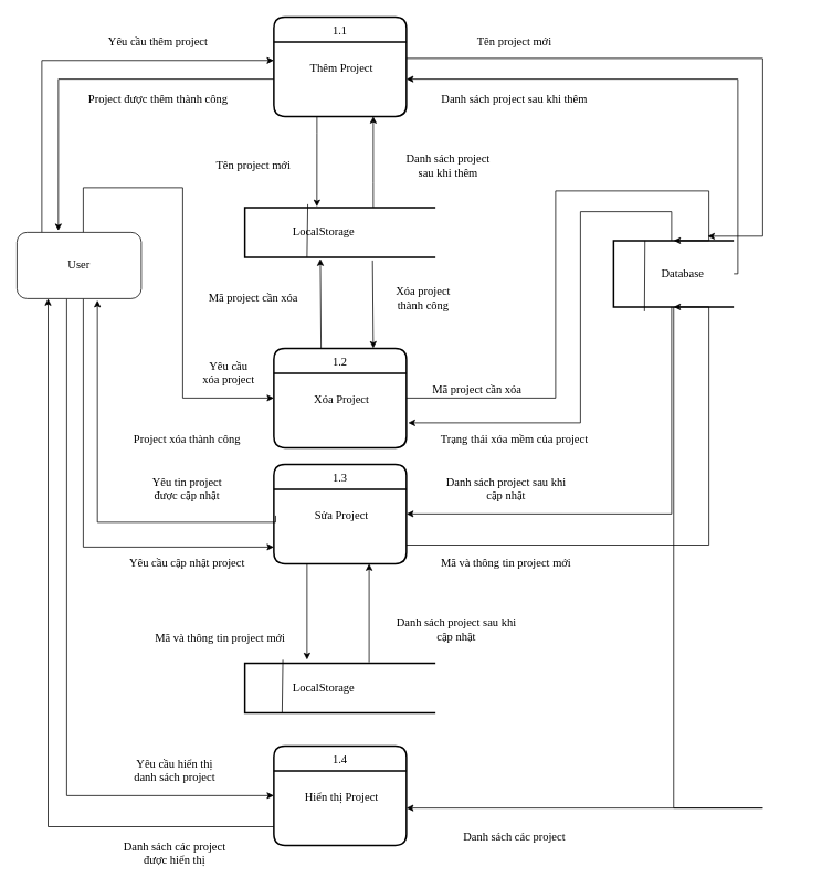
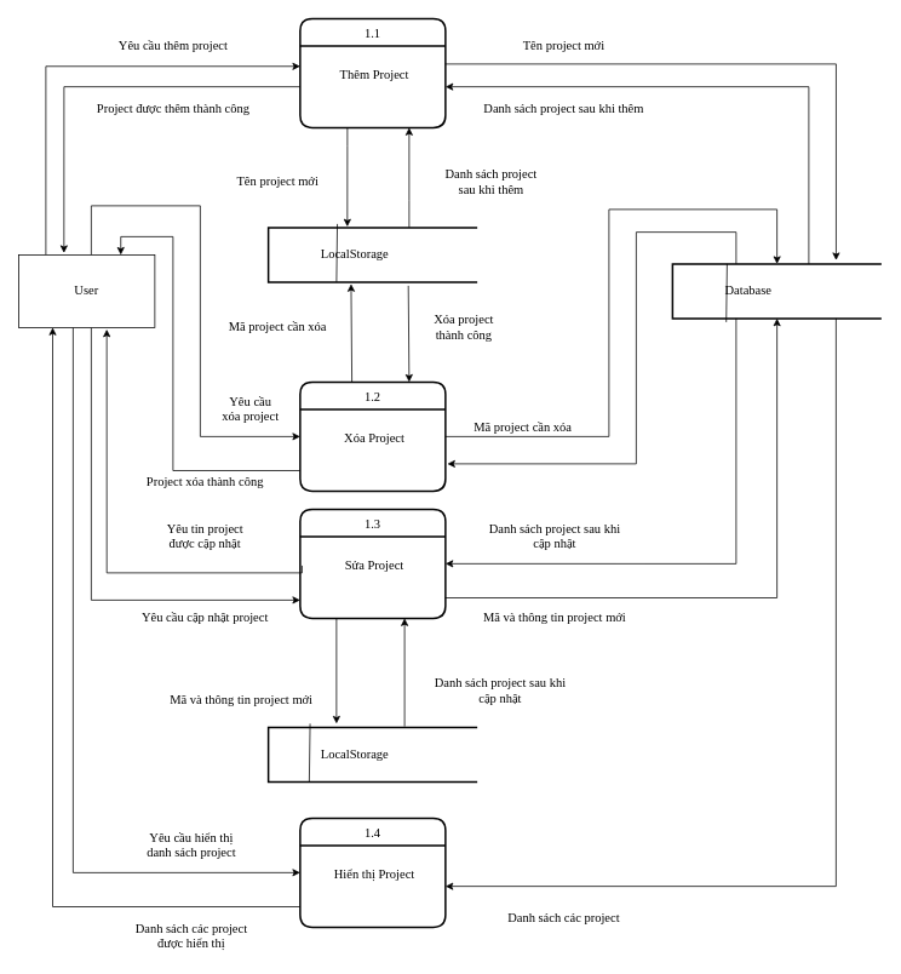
  <mxCell id="0" />
  <mxCell id="1" parent="0" />
  <mxCell id="2" style="edgeStyle=orthogonalEdgeStyle;rounded=0;orthogonalLoop=1;jettySize=auto;html=1;entryX=0;entryY=0.25;entryDx=0;entryDy=0;fontFamily=Verdana;fontSize=14;" parent="1" source="6" target="8" edge="1"><mxGeometry relative="1" as="geometry"><Array as="points"><mxPoint x="50" y="73" /></Array></mxGeometry></mxCell>
  <mxCell id="3" style="edgeStyle=orthogonalEdgeStyle;rounded=0;orthogonalLoop=1;jettySize=auto;html=1;fontFamily=Verdana;fontSize=14;entryX=0;entryY=0.5;entryDx=0;entryDy=0;" parent="1" source="6" target="9" edge="1"><mxGeometry relative="1" as="geometry"><Array as="points"><mxPoint x="100" y="226" /><mxPoint x="220" y="226" /><mxPoint x="220" y="480" /></Array><mxPoint x="290" y="370" as="targetPoint" /></mxGeometry></mxCell>
  <mxCell id="4" style="edgeStyle=orthogonalEdgeStyle;rounded=0;orthogonalLoop=1;jettySize=auto;html=1;fontFamily=Verdana;fontSize=14;" parent="1" source="6" target="12" edge="1"><mxGeometry relative="1" as="geometry"><Array as="points"><mxPoint x="100" y="660" /></Array><mxPoint x="190" y="520" as="targetPoint" /></mxGeometry></mxCell>
  <mxCell id="5" style="edgeStyle=orthogonalEdgeStyle;rounded=0;orthogonalLoop=1;jettySize=auto;html=1;fontFamily=Verdana;fontSize=14;entryX=0;entryY=0.333;entryDx=0;entryDy=0;entryPerimeter=0;" parent="1" source="6" target="14" edge="1"><mxGeometry relative="1" as="geometry"><Array as="points"><mxPoint x="80" y="960" /></Array><mxPoint x="310" y="530" as="targetPoint" /></mxGeometry></mxCell>
- <mxCell id="6" value="&lt;font style=&quot;font-size: 14px;&quot;&gt;User&lt;/font&gt;" style="whiteSpace=wrap;html=1;fontFamily=Verdana;fontSize=14;rounded=1;" parent="1" vertex="1"><mxGeometry x="20" y="280" width="150" height="80" as="geometry" /></mxCell>
+ <mxCell id="6" value="&lt;font style=&quot;font-size: 14px;&quot;&gt;User&lt;/font&gt;" style="rounded=0;whiteSpace=wrap;html=1;fontFamily=Verdana;fontSize=14;" parent="1" vertex="1"><mxGeometry x="20" y="280" width="150" height="80" as="geometry" /></mxCell>
  <mxCell id="7" value="1.1" style="swimlane;childLayout=stackLayout;horizontal=1;startSize=30;horizontalStack=0;rounded=1;fontSize=14;fontStyle=0;strokeWidth=2;resizeParent=0;resizeLast=1;shadow=0;dashed=0;align=center;fontFamily=Verdana;" parent="1" vertex="1"><mxGeometry x="330" y="20" width="160" height="120" as="geometry" /></mxCell>
  <mxCell id="8" value="&#10;Thêm Project" style="align=center;strokeColor=none;fillColor=none;spacingLeft=4;fontSize=14;verticalAlign=top;resizable=0;rotatable=0;part=1;fontFamily=Verdana;" parent="7" vertex="1"><mxGeometry y="30" width="160" height="90" as="geometry" /></mxCell>
  <mxCell id="9" value="1.2" style="swimlane;childLayout=stackLayout;horizontal=1;startSize=30;horizontalStack=0;rounded=1;fontSize=14;fontStyle=0;strokeWidth=2;resizeParent=0;resizeLast=1;shadow=0;dashed=0;align=center;fontFamily=Verdana;" parent="1" vertex="1"><mxGeometry x="330" y="420" width="160" height="120" as="geometry" /></mxCell>
  <mxCell id="10" value="&#10;Xóa Project" style="align=center;strokeColor=none;fillColor=none;spacingLeft=4;fontSize=14;verticalAlign=top;resizable=0;rotatable=0;part=1;fontFamily=Verdana;" parent="9" vertex="1"><mxGeometry y="30" width="160" height="90" as="geometry" /></mxCell>
  <mxCell id="11" value="1.3" style="swimlane;childLayout=stackLayout;horizontal=1;startSize=30;horizontalStack=0;rounded=1;fontSize=14;fontStyle=0;strokeWidth=2;resizeParent=0;resizeLast=1;shadow=0;dashed=0;align=center;fontFamily=Verdana;" parent="1" vertex="1"><mxGeometry x="330" y="560" width="160" height="120" as="geometry" /></mxCell>
  <mxCell id="12" value="&#10;Sửa Project" style="align=center;strokeColor=none;fillColor=none;spacingLeft=4;fontSize=14;verticalAlign=top;resizable=0;rotatable=0;part=1;fontFamily=Verdana;" parent="11" vertex="1"><mxGeometry y="30" width="160" height="90" as="geometry" /></mxCell>
  <mxCell id="13" value="1.4" style="swimlane;childLayout=stackLayout;horizontal=1;startSize=30;horizontalStack=0;rounded=1;fontSize=14;fontStyle=0;strokeWidth=2;resizeParent=0;resizeLast=1;shadow=0;dashed=0;align=center;fontFamily=Verdana;" parent="1" vertex="1"><mxGeometry x="330" y="900" width="160" height="120" as="geometry" /></mxCell>
  <mxCell id="14" value="&#10;Hiển thị Project" style="align=center;strokeColor=none;fillColor=none;spacingLeft=4;fontSize=14;verticalAlign=top;resizable=0;rotatable=0;part=1;fontFamily=Verdana;" parent="13" vertex="1"><mxGeometry y="30" width="160" height="90" as="geometry" /></mxCell>
  <mxCell id="15" style="edgeStyle=orthogonalEdgeStyle;rounded=0;orthogonalLoop=1;jettySize=auto;html=1;entryX=1;entryY=0.5;entryDx=0;entryDy=0;fontFamily=Verdana;fontSize=14;" parent="1" source="19" target="8" edge="1"><mxGeometry relative="1" as="geometry"><Array as="points"><mxPoint x="890" y="95" /></Array></mxGeometry></mxCell>
  <mxCell id="16" style="edgeStyle=orthogonalEdgeStyle;rounded=0;orthogonalLoop=1;jettySize=auto;html=1;fontFamily=Verdana;fontSize=14;entryX=1.013;entryY=0.667;entryDx=0;entryDy=0;entryPerimeter=0;" parent="1" source="19" target="10" edge="1"><mxGeometry relative="1" as="geometry"><Array as="points"><mxPoint x="810" y="255" /><mxPoint x="700" y="255" /><mxPoint x="700" y="510" /></Array><mxPoint x="700" y="370" as="targetPoint" /></mxGeometry></mxCell>
  <mxCell id="17" style="edgeStyle=orthogonalEdgeStyle;rounded=0;orthogonalLoop=1;jettySize=auto;html=1;fontFamily=Verdana;fontSize=14;entryX=1;entryY=0.333;entryDx=0;entryDy=0;entryPerimeter=0;" parent="1" source="19" target="12" edge="1"><mxGeometry relative="1" as="geometry"><Array as="points"><mxPoint x="810" y="620" /></Array><mxPoint x="670" y="300" as="targetPoint" /></mxGeometry></mxCell>
  <mxCell id="18" style="edgeStyle=orthogonalEdgeStyle;rounded=0;orthogonalLoop=1;jettySize=auto;html=1;fontFamily=Verdana;fontSize=14;" parent="1" source="19" edge="1"><mxGeometry relative="1" as="geometry"><Array as="points"><mxPoint x="920" y="975" /><mxPoint x="490" y="975" /></Array><mxPoint x="490" y="975" as="targetPoint" /></mxGeometry></mxCell>
- <mxCell id="19" value="&amp;nbsp;&amp;nbsp;&amp;nbsp;&amp;nbsp;&amp;nbsp;&amp;nbsp;&amp;nbsp;&amp;nbsp;&amp;nbsp;&amp;nbsp;&amp;nbsp;&amp;nbsp;&amp;nbsp;&amp;nbsp;&amp;nbsp; Database" style="strokeWidth=2;html=1;shape=mxgraph.flowchart.annotation_1;align=left;pointerEvents=1;fontFamily=Verdana;fontSize=14;" parent="1" vertex="1"><mxGeometry x="740" y="290" width="145" height="80" as="geometry" /></mxCell>
+ <mxCell id="19" value="&amp;nbsp;&amp;nbsp;&amp;nbsp;&amp;nbsp;&amp;nbsp;&amp;nbsp;&amp;nbsp;&amp;nbsp;&amp;nbsp;&amp;nbsp;&amp;nbsp;&amp;nbsp;&amp;nbsp;&amp;nbsp;&amp;nbsp; Database" style="strokeWidth=2;html=1;shape=mxgraph.flowchart.annotation_1;align=left;pointerEvents=1;fontFamily=Verdana;fontSize=14;" parent="1" vertex="1"><mxGeometry x="740" y="290" width="230" height="60" as="geometry" /></mxCell>
  <mxCell id="20" value="" style="endArrow=none;html=1;rounded=0;fontFamily=Verdana;fontSize=14;entryX=0.261;entryY=0;entryDx=0;entryDy=0;entryPerimeter=0;exitX=0.257;exitY=1.067;exitDx=0;exitDy=0;exitPerimeter=0;" parent="1" source="19" target="19" edge="1"><mxGeometry relative="1" as="geometry"><mxPoint x="510" y="360" as="sourcePoint" /><mxPoint x="670" y="360" as="targetPoint" /></mxGeometry></mxCell>
  <mxCell id="21" value="Yêu cầu thêm project" style="text;html=1;align=center;verticalAlign=middle;resizable=0;points=[];autosize=1;fontSize=14;fontFamily=Verdana;" parent="1" vertex="1"><mxGeometry x="105" y="40" width="170" height="20" as="geometry" /></mxCell>
  <mxCell id="22" style="edgeStyle=orthogonalEdgeStyle;rounded=0;orthogonalLoop=1;jettySize=auto;html=1;entryX=0.333;entryY=-0.025;entryDx=0;entryDy=0;entryPerimeter=0;fontFamily=Verdana;fontSize=14;" parent="1" source="8" target="6" edge="1"><mxGeometry relative="1" as="geometry" /></mxCell>
  <mxCell id="23" value="Project được thêm thành công" style="text;html=1;align=center;verticalAlign=middle;resizable=0;points=[];autosize=1;fontSize=14;fontFamily=Verdana;" parent="1" vertex="1"><mxGeometry x="75" y="110" width="230" height="20" as="geometry" /></mxCell>
  <mxCell id="24" value="&lt;div style=&quot;font-size: 14px;&quot;&gt;Yêu cầu&lt;/div&gt;&lt;div style=&quot;font-size: 14px;&quot;&gt;xóa project&lt;/div&gt;" style="text;html=1;align=center;verticalAlign=middle;resizable=0;points=[];autosize=1;fontSize=14;fontFamily=Verdana;" parent="1" vertex="1"><mxGeometry x="230" y="430" width="90" height="40" as="geometry" /></mxCell>
+ <mxCell id="25" style="edgeStyle=orthogonalEdgeStyle;rounded=0;orthogonalLoop=1;jettySize=auto;html=1;entryX=0.75;entryY=0;entryDx=0;entryDy=0;fontFamily=Verdana;fontSize=14;exitX=0;exitY=0.75;exitDx=0;exitDy=0;" parent="1" source="10" target="6" edge="1"><mxGeometry relative="1" as="geometry"><mxPoint x="220" y="350" as="sourcePoint" /><Array as="points"><mxPoint x="190" y="518" /><mxPoint x="190" y="260" /><mxPoint x="133" y="260" /></Array></mxGeometry></mxCell>
  <mxCell id="26" style="edgeStyle=orthogonalEdgeStyle;rounded=0;orthogonalLoop=1;jettySize=auto;html=1;entryX=0.647;entryY=1.025;entryDx=0;entryDy=0;entryPerimeter=0;fontFamily=Verdana;fontSize=14;exitX=0.013;exitY=0.356;exitDx=0;exitDy=0;exitPerimeter=0;" parent="1" source="12" target="6" edge="1"><mxGeometry relative="1" as="geometry"><Array as="points"><mxPoint x="332" y="630" /><mxPoint x="117" y="630" /></Array><mxPoint x="240" y="310" as="sourcePoint" /></mxGeometry></mxCell>
  <mxCell id="27" value="&lt;div style=&quot;font-size: 14px;&quot;&gt;Yêu tin project&lt;/div&gt;&lt;div style=&quot;font-size: 14px;&quot;&gt;được cập nhật&lt;/div&gt;" style="text;html=1;align=center;verticalAlign=middle;resizable=0;points=[];autosize=1;fontSize=14;fontFamily=Verdana;" parent="1" vertex="1"><mxGeometry x="155" y="570" width="140" height="40" as="geometry" /></mxCell>
  <mxCell id="28" value="Yêu cầu cập nhật project" style="text;html=1;align=center;verticalAlign=middle;resizable=0;points=[];autosize=1;fontSize=14;fontFamily=Verdana;" parent="1" vertex="1"><mxGeometry x="130" y="670" width="190" height="20" as="geometry" /></mxCell>
  <mxCell id="29" style="edgeStyle=orthogonalEdgeStyle;rounded=0;orthogonalLoop=1;jettySize=auto;html=1;entryX=0.25;entryY=1;entryDx=0;entryDy=0;fontFamily=Verdana;fontSize=14;exitX=0;exitY=0.75;exitDx=0;exitDy=0;" parent="1" source="14" target="6" edge="1"><mxGeometry relative="1" as="geometry"><Array as="points"><mxPoint x="58" y="998" /></Array><mxPoint x="300" y="660" as="sourcePoint" /></mxGeometry></mxCell>
  <mxCell id="30" value="&lt;div style=&quot;font-size: 14px;&quot;&gt;Danh sách các project&lt;/div&gt;&lt;div style=&quot;font-size: 14px;&quot;&gt;được hiển thị&lt;br style=&quot;font-size: 14px;&quot;&gt;&lt;/div&gt;" style="text;html=1;align=center;verticalAlign=middle;resizable=0;points=[];autosize=1;fontSize=14;fontFamily=Verdana;" parent="1" vertex="1"><mxGeometry x="125" y="1010" width="170" height="40" as="geometry" /></mxCell>
  <mxCell id="31" value="&lt;div style=&quot;font-size: 14px;&quot;&gt;Yêu cầu hiển thị&lt;/div&gt;&lt;div style=&quot;font-size: 14px;&quot;&gt;danh sách project&lt;br style=&quot;font-size: 14px;&quot;&gt;&lt;/div&gt;" style="text;html=1;align=center;verticalAlign=middle;resizable=0;points=[];autosize=1;fontSize=14;fontFamily=Verdana;" parent="1" vertex="1"><mxGeometry x="140" y="910" width="140" height="40" as="geometry" /></mxCell>
  <mxCell id="32" style="edgeStyle=orthogonalEdgeStyle;rounded=0;orthogonalLoop=1;jettySize=auto;html=1;entryX=0.783;entryY=-0.067;entryDx=0;entryDy=0;entryPerimeter=0;fontFamily=Verdana;fontSize=14;" parent="1" source="8" target="19" edge="1"><mxGeometry relative="1" as="geometry"><Array as="points"><mxPoint x="920" y="70" /></Array></mxGeometry></mxCell>
  <mxCell id="33" value="Tên project mới" style="text;html=1;align=center;verticalAlign=middle;resizable=0;points=[];autosize=1;fontSize=14;fontFamily=Verdana;" parent="1" vertex="1"><mxGeometry x="555" y="40" width="130" height="20" as="geometry" /></mxCell>
  <mxCell id="34" value="Danh sách project sau khi thêm" style="text;html=1;align=center;verticalAlign=middle;resizable=0;points=[];autosize=1;fontSize=14;fontFamily=Verdana;" parent="1" vertex="1"><mxGeometry x="500" y="110" width="240" height="20" as="geometry" /></mxCell>
  <mxCell id="35" style="edgeStyle=orthogonalEdgeStyle;rounded=0;orthogonalLoop=1;jettySize=auto;html=1;entryX=0.5;entryY=0;entryDx=0;entryDy=0;entryPerimeter=0;fontFamily=Verdana;fontSize=14;exitX=1;exitY=0.5;exitDx=0;exitDy=0;" parent="1" source="9" target="19" edge="1"><mxGeometry relative="1" as="geometry"><Array as="points"><mxPoint x="670" y="480" /><mxPoint x="670" y="230" /><mxPoint x="855" y="230" /></Array><mxPoint x="540" y="340" as="sourcePoint" /></mxGeometry></mxCell>
  <mxCell id="36" value="Mã project cần xóa" style="text;html=1;align=center;verticalAlign=middle;resizable=0;points=[];autosize=1;fontSize=14;fontFamily=Verdana;" parent="1" vertex="1"><mxGeometry x="500" y="460" width="150" height="20" as="geometry" /></mxCell>
- <mxCell id="37" value="Trạng thái xóa mềm của project" style="text;html=1;align=center;verticalAlign=middle;resizable=0;points=[];autosize=1;fontSize=14;fontFamily=Verdana;" parent="1" vertex="1"><mxGeometry x="500" y="520" width="240" height="20" as="geometry" /></mxCell>
  <mxCell id="38" style="edgeStyle=orthogonalEdgeStyle;rounded=0;orthogonalLoop=1;jettySize=auto;html=1;entryX=0.5;entryY=1;entryDx=0;entryDy=0;entryPerimeter=0;fontFamily=Verdana;fontSize=14;exitX=1;exitY=0.75;exitDx=0;exitDy=0;" parent="1" source="12" target="19" edge="1"><mxGeometry relative="1" as="geometry"><Array as="points"><mxPoint x="855" y="658" /></Array><mxPoint x="760" y="490" as="sourcePoint" /></mxGeometry></mxCell>
  <mxCell id="39" value="Mã và thông tin project mới" style="text;html=1;align=center;verticalAlign=middle;resizable=0;points=[];autosize=1;fontSize=14;fontFamily=Verdana;" parent="1" vertex="1"><mxGeometry x="505" y="670" width="210" height="20" as="geometry" /></mxCell>
  <mxCell id="40" value="Danh sách các project" style="text;html=1;align=center;verticalAlign=middle;resizable=0;points=[];autosize=1;fontSize=14;fontFamily=Verdana;" parent="1" vertex="1"><mxGeometry x="535" y="1000" width="170" height="20" as="geometry" /></mxCell>
  <mxCell id="41" value="&lt;div style=&quot;font-size: 14px;&quot;&gt;Project xóa thành công&lt;br style=&quot;font-size: 14px;&quot;&gt;&lt;/div&gt;" style="text;html=1;align=center;verticalAlign=middle;resizable=0;points=[];autosize=1;fontSize=14;fontFamily=Verdana;" parent="1" vertex="1"><mxGeometry x="135" y="520" width="180" height="20" as="geometry" /></mxCell>
  <mxCell id="42" value="&lt;div style=&quot;font-size: 14px;&quot;&gt;Danh sách project sau khi&lt;/div&gt;&lt;div style=&quot;font-size: 14px;&quot;&gt;cập nhật&lt;br style=&quot;font-size: 14px;&quot;&gt;&lt;/div&gt;" style="text;html=1;align=center;verticalAlign=middle;resizable=0;points=[];autosize=1;fontSize=14;fontFamily=Verdana;" parent="1" vertex="1"><mxGeometry x="510" y="570" width="200" height="40" as="geometry" /></mxCell>
  <mxCell id="43" style="edgeStyle=orthogonalEdgeStyle;rounded=0;orthogonalLoop=1;jettySize=auto;html=1;exitX=0.652;exitY=-0.017;exitDx=0;exitDy=0;exitPerimeter=0;fontFamily=Verdana;fontSize=14;" parent="1" source="44" target="12" edge="1"><mxGeometry relative="1" as="geometry"><Array as="points"><mxPoint x="445" y="590" /><mxPoint x="445" y="590" /></Array></mxGeometry></mxCell>
  <mxCell id="44" value="&amp;nbsp;&amp;nbsp;&amp;nbsp;&amp;nbsp;&amp;nbsp;&amp;nbsp;&amp;nbsp;&amp;nbsp;&amp;nbsp;&amp;nbsp;&amp;nbsp;&amp;nbsp;&amp;nbsp;&amp;nbsp;&amp;nbsp; LocalStorage" style="strokeWidth=2;html=1;shape=mxgraph.flowchart.annotation_1;align=left;pointerEvents=1;fontFamily=Verdana;fontSize=14;" parent="1" vertex="1"><mxGeometry x="295" y="800" width="230" height="60" as="geometry" /></mxCell>
  <mxCell id="45" value="" style="endArrow=none;html=1;rounded=0;fontFamily=Verdana;fontSize=14;entryX=0.261;entryY=0;entryDx=0;entryDy=0;entryPerimeter=0;exitX=0.257;exitY=1.067;exitDx=0;exitDy=0;exitPerimeter=0;" parent="1" edge="1"><mxGeometry relative="1" as="geometry"><mxPoint x="340" y="860" as="sourcePoint" /><mxPoint x="340.92" y="795.98" as="targetPoint" /></mxGeometry></mxCell>
  <mxCell id="46" style="edgeStyle=orthogonalEdgeStyle;rounded=0;orthogonalLoop=1;jettySize=auto;html=1;exitX=0.25;exitY=1;exitDx=0;exitDy=0;entryX=0.326;entryY=-0.067;entryDx=0;entryDy=0;entryPerimeter=0;fontFamily=Verdana;fontSize=14;" parent="1" source="12" target="44" edge="1"><mxGeometry relative="1" as="geometry"><mxPoint x="370" y="640" as="targetPoint" /></mxGeometry></mxCell>
  <mxCell id="47" value="Mã và thông tin project mới" style="text;html=1;align=center;verticalAlign=middle;resizable=0;points=[];autosize=1;fontSize=14;fontFamily=Verdana;" parent="1" vertex="1"><mxGeometry x="160" y="760" width="210" height="20" as="geometry" /></mxCell>
  <mxCell id="48" value="&lt;div style=&quot;font-size: 14px;&quot;&gt;Danh sách project sau khi&lt;/div&gt;&lt;div style=&quot;font-size: 14px;&quot;&gt;cập nhật&lt;br style=&quot;font-size: 14px;&quot;&gt;&lt;/div&gt;" style="text;html=1;align=center;verticalAlign=middle;resizable=0;points=[];autosize=1;fontSize=14;fontFamily=Verdana;" parent="1" vertex="1"><mxGeometry x="450" y="740" width="200" height="40" as="geometry" /></mxCell>
  <mxCell id="49" style="edgeStyle=orthogonalEdgeStyle;rounded=0;orthogonalLoop=1;jettySize=auto;html=1;entryX=0.75;entryY=1;entryDx=0;entryDy=0;fontFamily=Verdana;fontSize=14;" parent="1" source="50" target="8" edge="1"><mxGeometry relative="1" as="geometry"><Array as="points"><mxPoint x="450" y="220" /><mxPoint x="450" y="220" /></Array></mxGeometry></mxCell>
  <mxCell id="50" value="&amp;nbsp;&amp;nbsp;&amp;nbsp;&amp;nbsp;&amp;nbsp;&amp;nbsp;&amp;nbsp;&amp;nbsp;&amp;nbsp;&amp;nbsp;&amp;nbsp;&amp;nbsp;&amp;nbsp;&amp;nbsp;&amp;nbsp; LocalStorage" style="strokeWidth=2;html=1;shape=mxgraph.flowchart.annotation_1;align=left;pointerEvents=1;fontFamily=Verdana;fontSize=14;" parent="1" vertex="1"><mxGeometry x="295" y="250" width="230" height="60" as="geometry" /></mxCell>
  <mxCell id="51" value="" style="endArrow=none;html=1;rounded=0;fontFamily=Verdana;fontSize=14;entryX=0.261;entryY=0;entryDx=0;entryDy=0;entryPerimeter=0;exitX=0.257;exitY=1.067;exitDx=0;exitDy=0;exitPerimeter=0;" parent="1" edge="1"><mxGeometry relative="1" as="geometry"><mxPoint x="370" y="310" as="sourcePoint" /><mxPoint x="370.92" y="245.98" as="targetPoint" /></mxGeometry></mxCell>
  <mxCell id="52" value="" style="endArrow=classic;html=1;exitX=0.356;exitY=0;exitDx=0;exitDy=0;exitPerimeter=0;entryX=0.396;entryY=1.033;entryDx=0;entryDy=0;entryPerimeter=0;fontFamily=Verdana;fontSize=14;" parent="1" source="9" target="50" edge="1"><mxGeometry width="50" height="50" relative="1" as="geometry"><mxPoint x="520" y="360" as="sourcePoint" /><mxPoint x="570" y="310" as="targetPoint" /></mxGeometry></mxCell>
  <mxCell id="53" value="" style="endArrow=classic;html=1;entryX=0.75;entryY=0;entryDx=0;entryDy=0;exitX=0.67;exitY=1.067;exitDx=0;exitDy=0;exitPerimeter=0;fontFamily=Verdana;fontSize=14;" parent="1" source="50" target="9" edge="1"><mxGeometry width="50" height="50" relative="1" as="geometry"><mxPoint x="456" y="310" as="sourcePoint" /><mxPoint x="570" y="310" as="targetPoint" /></mxGeometry></mxCell>
  <mxCell id="54" value="Mã project cần xóa" style="text;html=1;align=center;verticalAlign=middle;resizable=0;points=[];autosize=1;fontSize=14;fontFamily=Verdana;" parent="1" vertex="1"><mxGeometry x="230" y="350" width="150" height="20" as="geometry" /></mxCell>
  <mxCell id="55" value="&lt;div style=&quot;font-size: 14px;&quot;&gt;Xóa project&lt;/div&gt;&lt;div style=&quot;font-size: 14px;&quot;&gt;thành công&lt;br style=&quot;font-size: 14px;&quot;&gt;&lt;/div&gt;" style="text;html=1;align=center;verticalAlign=middle;resizable=0;points=[];autosize=1;fontSize=14;fontFamily=Verdana;" parent="1" vertex="1"><mxGeometry x="460" y="340" width="100" height="40" as="geometry" /></mxCell>
  <mxCell id="56" style="edgeStyle=orthogonalEdgeStyle;rounded=0;orthogonalLoop=1;jettySize=auto;html=1;entryX=0.378;entryY=-0.017;entryDx=0;entryDy=0;entryPerimeter=0;fontFamily=Verdana;fontSize=14;" parent="1" source="8" target="50" edge="1"><mxGeometry relative="1" as="geometry"><mxPoint x="383" y="220" as="targetPoint" /><Array as="points"><mxPoint x="382" y="160" /><mxPoint x="382" y="160" /></Array></mxGeometry></mxCell>
  <mxCell id="57" value="Tên project mới" style="text;html=1;align=center;verticalAlign=middle;resizable=0;points=[];autosize=1;fontSize=14;fontFamily=Verdana;" parent="1" vertex="1"><mxGeometry x="240" y="190" width="130" height="20" as="geometry" /></mxCell>
  <mxCell id="58" value="&lt;div style=&quot;font-size: 14px;&quot;&gt;Danh sách project&lt;/div&gt;&lt;div style=&quot;font-size: 14px;&quot;&gt;sau khi thêm&lt;/div&gt;" style="text;html=1;align=center;verticalAlign=middle;resizable=0;points=[];autosize=1;fontSize=14;fontFamily=Verdana;" parent="1" vertex="1"><mxGeometry x="470" y="180" width="140" height="40" as="geometry" /></mxCell>
